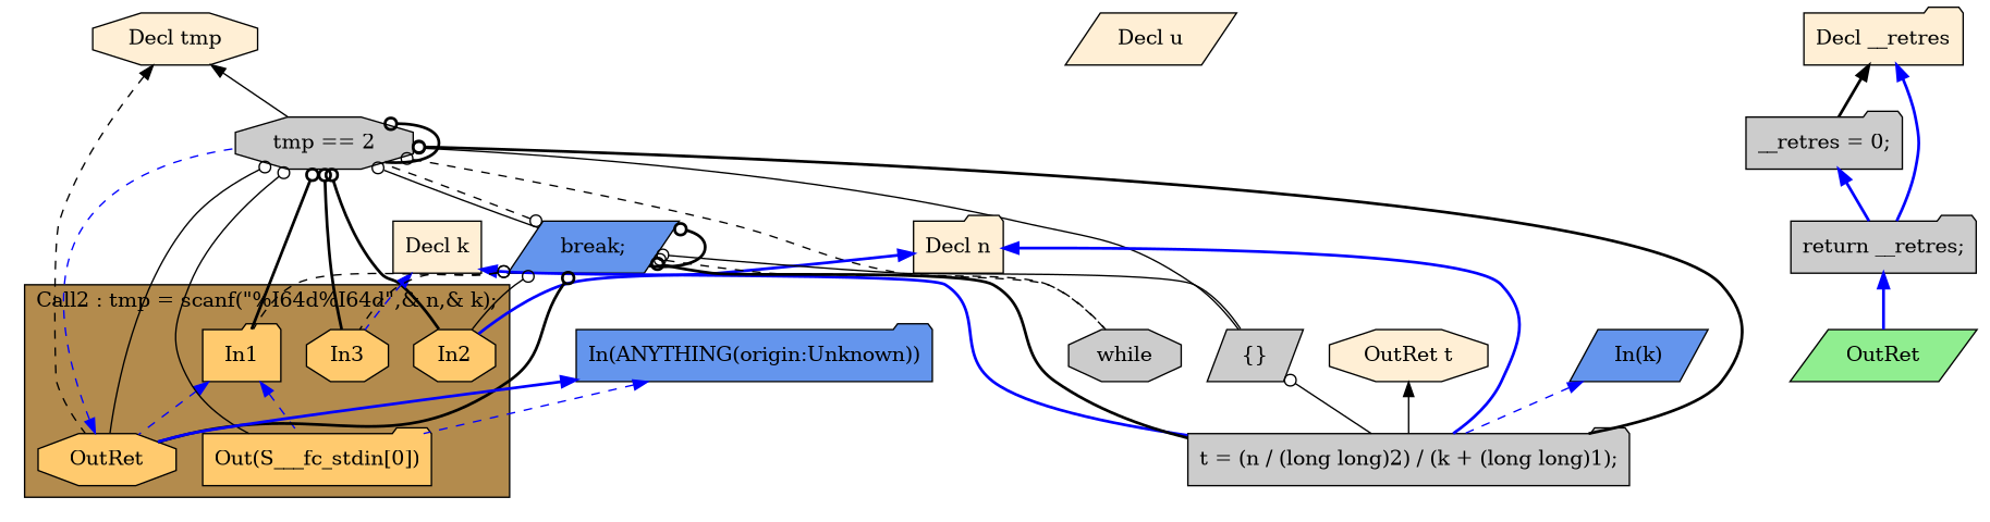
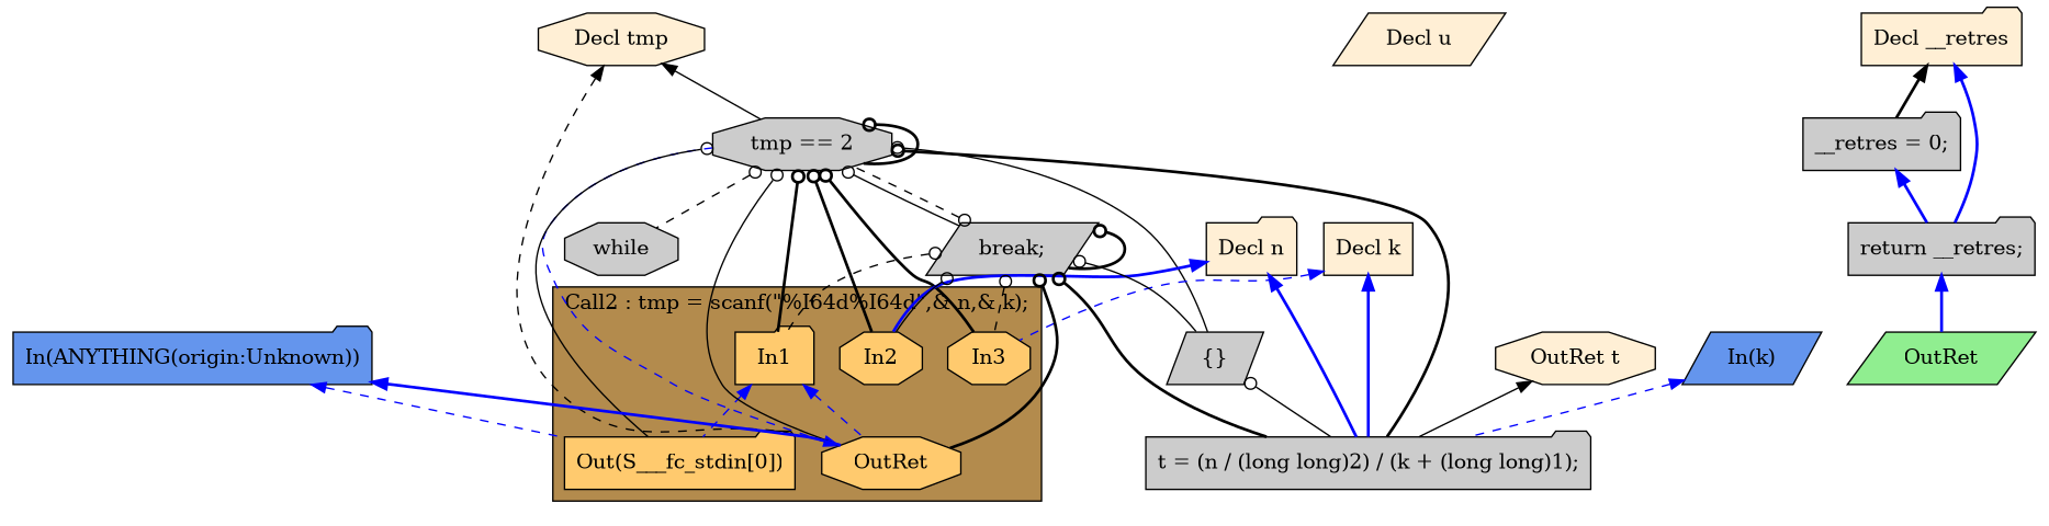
  digraph {
    rankdir=TB
    node [fillcolor="#CCCCCC" shape=folder style=filled]
    edge [color="#000000" dir=back style=bold arrowtail=odot]
    n1 [fillcolor="#FFCA6E" label=In1]
    n2 [fillcolor="#FFCA6E" label=In2 shape=octagon]
    n3 [fillcolor="#FFCA6E" label=In3 shape=octagon]
    n4 [fillcolor="#FFCA6E" label="Out(S___fc_stdin[0])"]
    n5 [fillcolor="#FFCA6E" label=OutRet shape=octagon]
    n6 [label="tmp == 2" shape=octagon]
    n7 [fillcolor="#FFEFD5" label="Decl n"]
    n8 [label="t = (n / (long long)2) / (k + (long long)1);"]
    n9 [fillcolor="#FFEFD5" label="Decl k" shape=box]
    n10 [fillcolor="#FFEFD5" label="OutRet t" shape=octagon]
    n11 [fillcolor="#FFEFD5" label="Decl u" shape=parallelogram]
    n12 [fillcolor="#FFEFD5" label="Decl tmp" shape=octagon]
    n13 [label=while shape=octagon]
    n14 [label="{}" shape=parallelogram]
-   n15 [fillcolor="#6495ED" label="break;" shape=parallelogram]
+   n15 [label="break;" shape=parallelogram]
    n16 [fillcolor="#FFEFD5" label="Decl __retres"]
    n17 [label="__retres = 0;"]
    n18 [label="return __retres;"]
    n19 [fillcolor="#90EE90" label=OutRet shape=parallelogram]
    n20 [fillcolor="#6495ED" label="In(k)" shape=parallelogram]
    n21 [fillcolor="#6495ED" label="In(ANYTHING(origin:Unknown))"]
    subgraph cluster_1 {
      fillcolor="#B38B4D"
      label="Call2 : tmp = scanf(\"%I64d%I64d\",& n,& k);"
      style=filled
      n1
      n2
      n3
      n4
      n5
    }
    n1 -> n4 [color="#0000FF" style=dashed arrowtail=""]
    n1 -> n5 [color="#0000FF" style=dashed arrowtail=""]
    n5 -> n6 [color="#0000FF" style=dashed arrowtail=""]
    n6 -> n1
    n6 -> n2
    n6 -> n3
    n6 -> n4 [style=solid]
    n6 -> n5 [style=solid]
    n6 -> n6
    n6 -> n8
    n6 -> n13 [style=dashed]
    n6 -> n14 [style=solid]
    n6 -> n15 [style=solid]
    n7 -> n2 [color="#0000FF" arrowtail=""]
    n7 -> n8 [color="#0000FF" arrowtail=""]
    n9 -> n3 [color="#0000FF" style=dashed arrowtail=""]
    n9 -> n8 [color="#0000FF" arrowtail=""]
    n10 -> n8 [style=solid arrowtail=""]
    n12 -> n5 [style=dashed arrowtail=""]
    n12 -> n6 [style=solid arrowtail=""]
    n14 -> n8 [style=solid]
    n15 -> n1 [style=dashed]
    n15 -> n2 [style=solid]
    n15 -> n3 [style=dashed]
    n15 -> n5
    n15 -> n6 [style=dashed]
    n15 -> n8
-   n15 -> n13 [style=dashed]
    n15 -> n14 [style=solid]
    n15 -> n15
    n16 -> n17 [arrowtail=""]
    n16 -> n18 [color="#0000FF" arrowtail=""]
    n17 -> n18 [color="#0000FF" arrowtail=""]
    n18 -> n19 [color="#0000FF" arrowtail=""]
    n20 -> n8 [color="#0000FF" style=dashed arrowtail=""]
    n21 -> n4 [color="#0000FF" style=dashed arrowtail=""]
    n21 -> n5 [color="#0000FF" arrowtail=""]
  }
